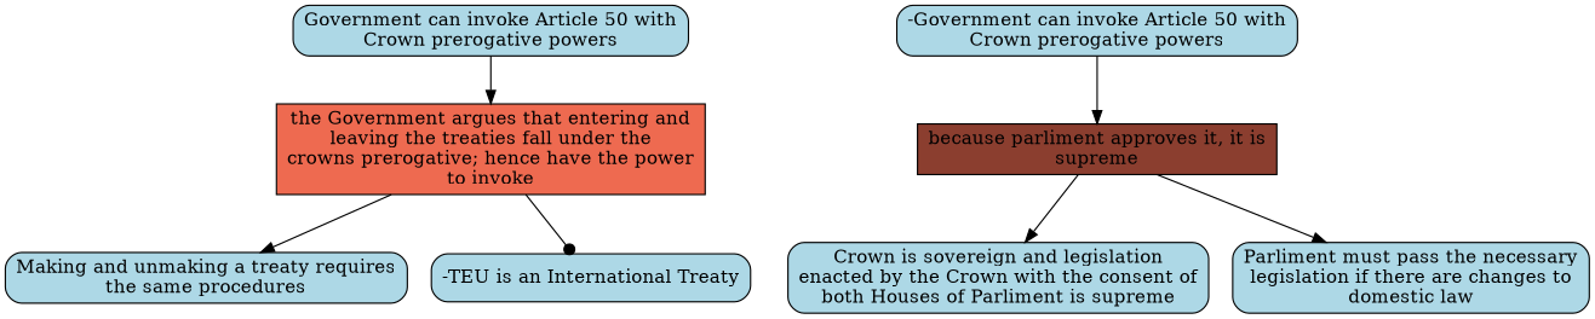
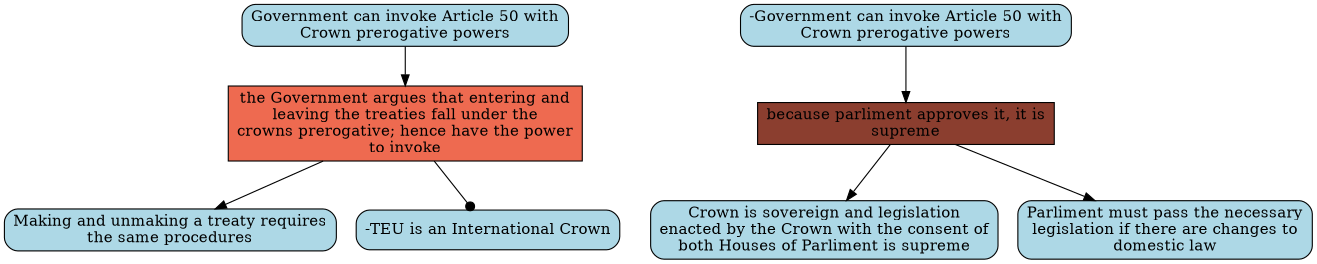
  digraph {
    node [color=black fillcolor=lightblue fixedsize=false shape=box style="rounded,filled"]
    "the Government argues that entering and\nleaving the treaties fall under the\ncrowns prerogative; hence have the power\nto invoke" [fillcolor=coral2 style=filled]
    "Making and unmaking a treaty requires\nthe same procedures"
-   "-TEU is an International Treaty"
+   "-TEU is an International Treaty" [label="-TEU is an International Crown"]
    "Government can invoke Article 50 with\nCrown prerogative powers"
    "-Government can invoke Article 50 with\nCrown prerogative powers"
    "because parliment approves it, it is\nsupreme" [fillcolor=coral4 style=filled]
    "Crown is sovereign and legislation\nenacted by the Crown with the consent of\nboth Houses of Parliment is supreme"
    "Parliment must pass the necessary\nlegislation if there are changes to\ndomestic law"
    "the Government argues that entering and\nleaving the treaties fall under the\ncrowns prerogative; hence have the power\nto invoke" -> "Making and unmaking a treaty requires\nthe same procedures"
    "the Government argues that entering and\nleaving the treaties fall under the\ncrowns prerogative; hence have the power\nto invoke" -> "-TEU is an International Treaty" [arrowhead=dot]
    "Government can invoke Article 50 with\nCrown prerogative powers" -> "the Government argues that entering and\nleaving the treaties fall under the\ncrowns prerogative; hence have the power\nto invoke"
    "-Government can invoke Article 50 with\nCrown prerogative powers" -> "because parliment approves it, it is\nsupreme"
    "because parliment approves it, it is\nsupreme" -> "Crown is sovereign and legislation\nenacted by the Crown with the consent of\nboth Houses of Parliment is supreme"
    "because parliment approves it, it is\nsupreme" -> "Parliment must pass the necessary\nlegislation if there are changes to\ndomestic law"
  }
